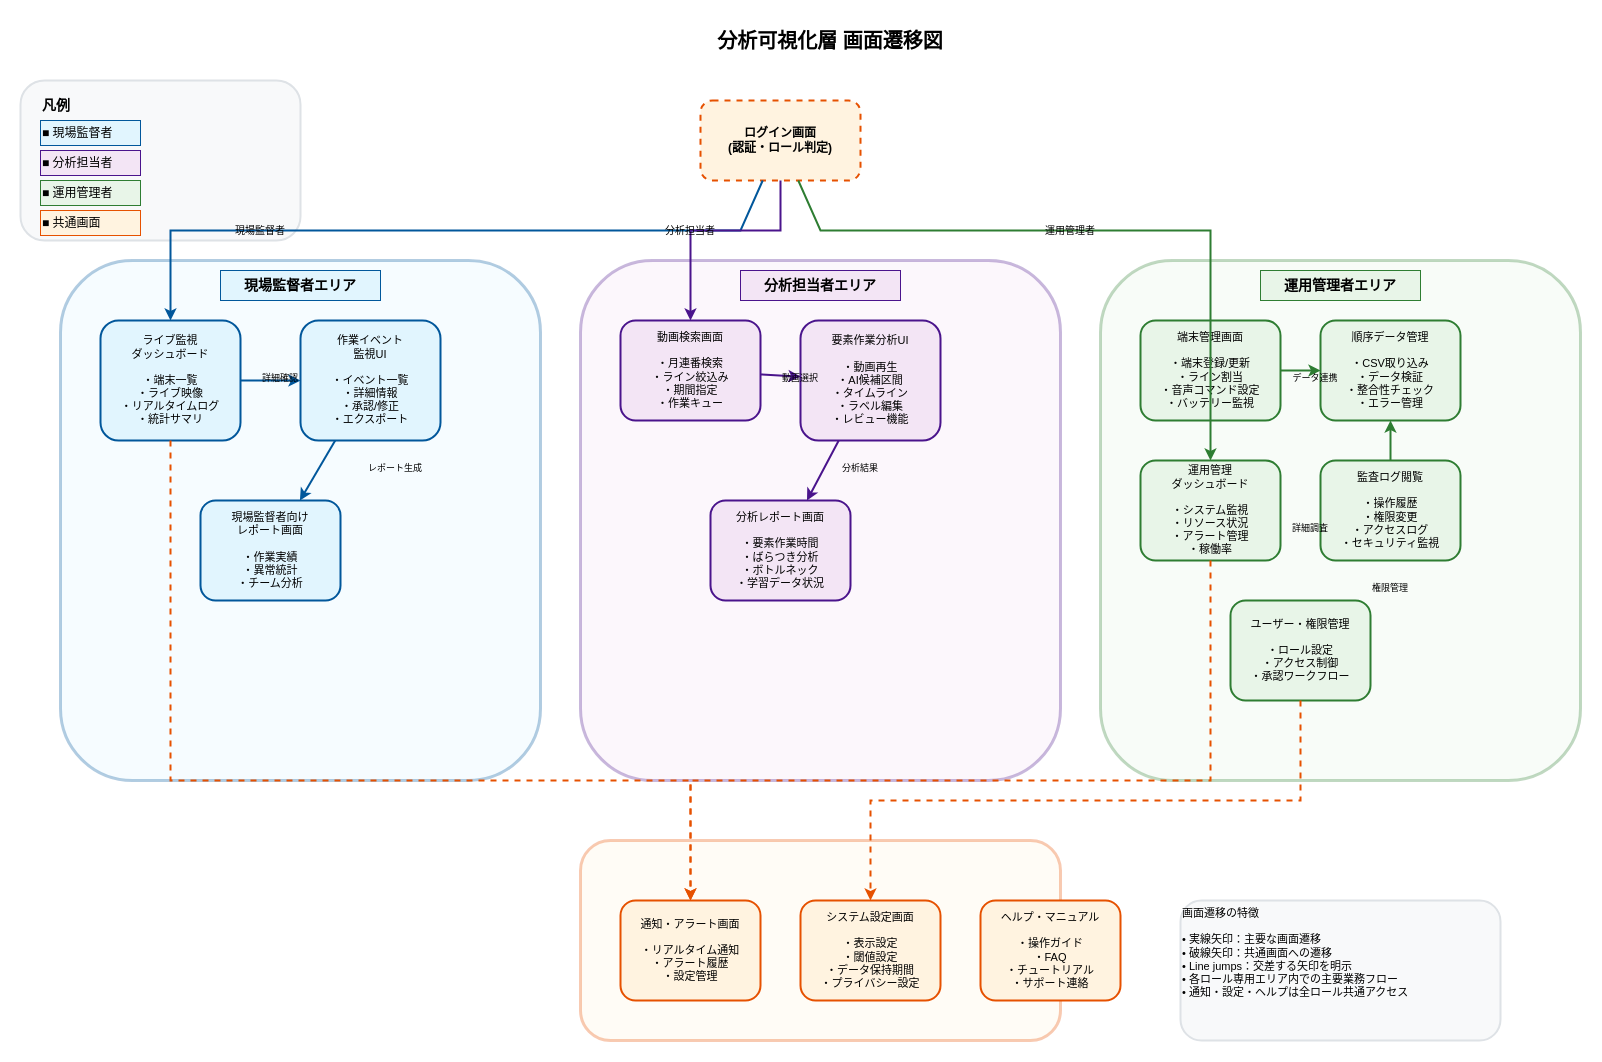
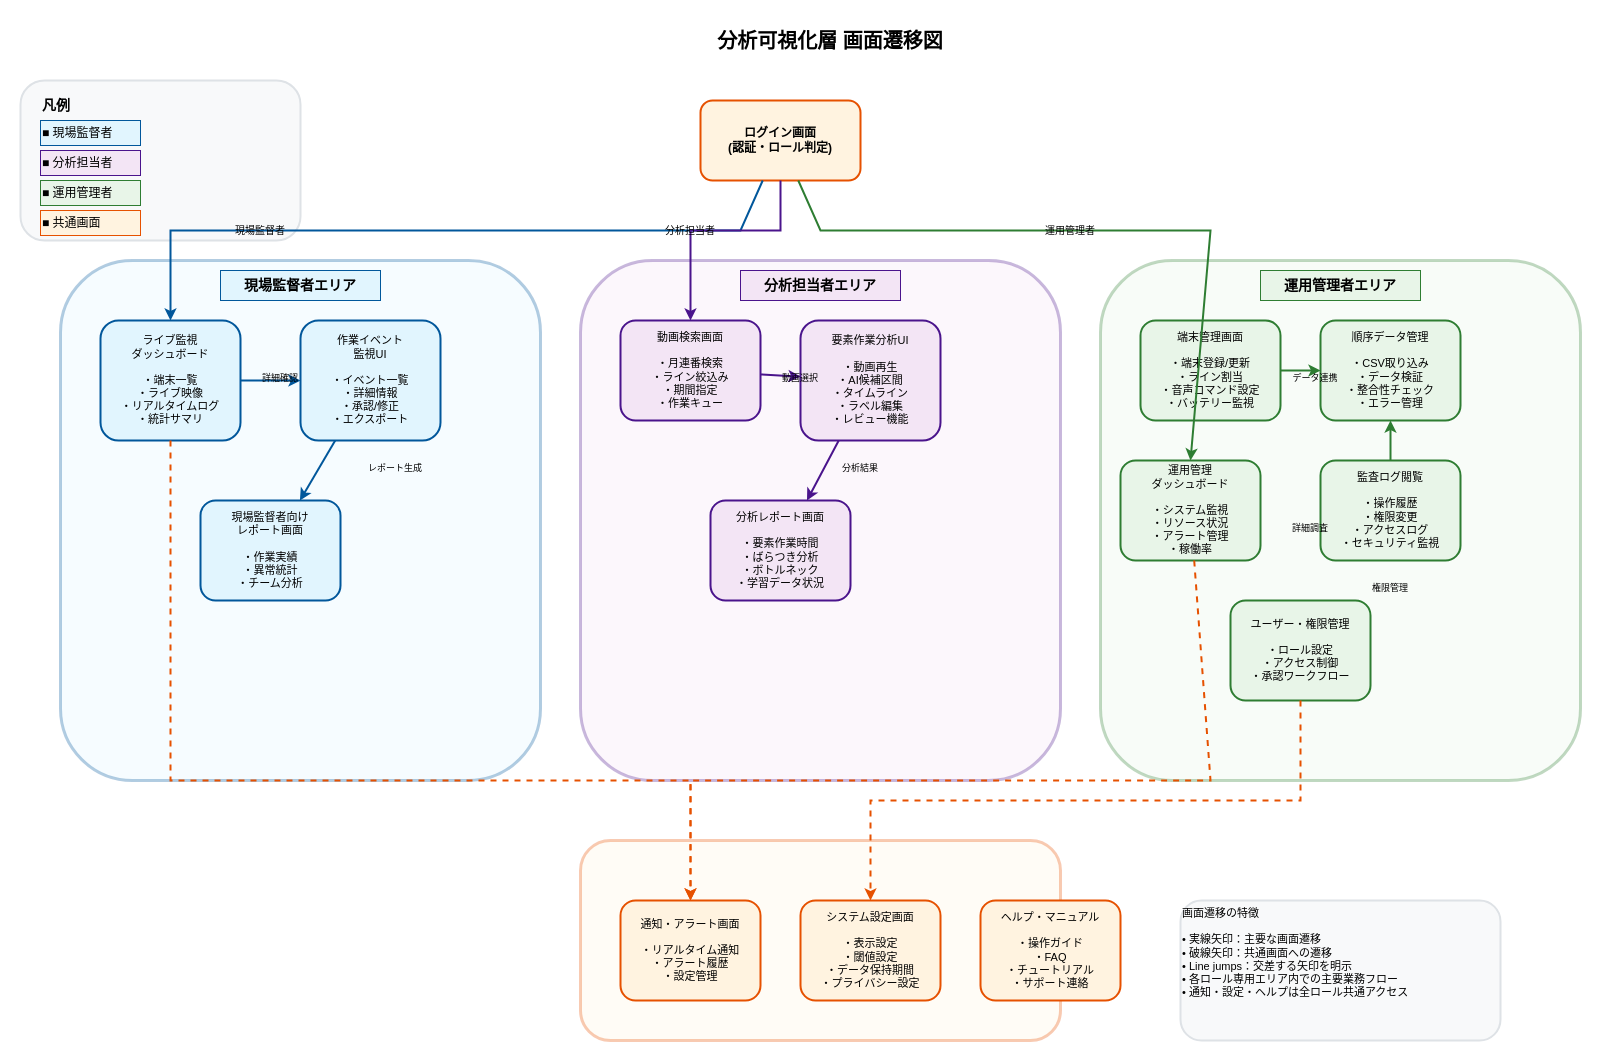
  <mxCell id="0" />
  <mxCell id="1" parent="0" />
  <mxCell id="2" value="分析可視化層 画面遷移図" style="text;html=1;align=center;verticalAlign=middle;whiteSpace=wrap;rounded=0;fontSize=20;fontStyle=1;" parent="1" vertex="1"><mxGeometry x="680" y="20" width="300" height="40" as="geometry" /></mxCell>
  <mxCell id="3" value="" style="rounded=1;whiteSpace=wrap;html=1;fillColor=#f8f9fa;strokeColor=#dee2e6;strokeWidth=2;" parent="1" vertex="1"><mxGeometry x="20" y="80" width="280" height="160" as="geometry" /></mxCell>
  <mxCell id="4" value="凡例" style="text;html=1;align=left;verticalAlign=middle;whiteSpace=wrap;rounded=0;fontSize=14;fontStyle=1;" parent="1" vertex="1"><mxGeometry x="40" y="90" width="60" height="30" as="geometry" /></mxCell>
  <mxCell id="5" value="■ 現場監督者" style="text;html=1;align=left;verticalAlign=middle;whiteSpace=wrap;rounded=0;fontSize=12;fillColor=#e1f5fe;strokeColor=#01579b;" parent="1" vertex="1"><mxGeometry x="40" y="120" width="100" height="25" as="geometry" /></mxCell>
  <mxCell id="6" value="■ 分析担当者" style="text;html=1;align=left;verticalAlign=middle;whiteSpace=wrap;rounded=0;fontSize=12;fillColor=#f3e5f5;strokeColor=#4a148c;" parent="1" vertex="1"><mxGeometry x="40" y="150" width="100" height="25" as="geometry" /></mxCell>
  <mxCell id="7" value="■ 運用管理者" style="text;html=1;align=left;verticalAlign=middle;whiteSpace=wrap;rounded=0;fontSize=12;fillColor=#e8f5e8;strokeColor=#2e7d32;" parent="1" vertex="1"><mxGeometry x="40" y="180" width="100" height="25" as="geometry" /></mxCell>
  <mxCell id="8" value="■ 共通画面" style="text;html=1;align=left;verticalAlign=middle;whiteSpace=wrap;rounded=0;fontSize=12;fillColor=#fff3e0;strokeColor=#e65100;" parent="1" vertex="1"><mxGeometry x="40" y="210" width="100" height="25" as="geometry" /></mxCell>
- <mxCell id="9" value="ログイン画面&#10;(認証・ロール判定)" style="rounded=1;whiteSpace=wrap;html=1;fillColor=#fff3e0;strokeColor=#e65100;strokeWidth=2;fontSize=12;fontStyle=1;dashed=1;" parent="1" vertex="1"><mxGeometry x="700" y="100" width="160" height="80" as="geometry" /></mxCell>
+ <mxCell id="9" value="ログイン画面&#10;(認証・ロール判定)" style="rounded=1;whiteSpace=wrap;html=1;fillColor=#fff3e0;strokeColor=#e65100;strokeWidth=2;fontSize=12;fontStyle=1;" parent="1" vertex="1"><mxGeometry x="700" y="100" width="160" height="80" as="geometry" /></mxCell>
  <mxCell id="10" value="" style="rounded=1;whiteSpace=wrap;html=1;fillColor=#e1f5fe;strokeColor=#01579b;strokeWidth=3;opacity=30;" parent="1" vertex="1"><mxGeometry x="60" y="260" width="480" height="520" as="geometry" /></mxCell>
  <mxCell id="11" value="現場監督者エリア" style="text;html=1;align=center;verticalAlign=middle;whiteSpace=wrap;rounded=0;fontSize=14;fontStyle=1;fillColor=#e1f5fe;strokeColor=#01579b;" parent="1" vertex="1"><mxGeometry x="220" y="270" width="160" height="30" as="geometry" /></mxCell>
  <mxCell id="12" value="ライブ監視&#10;ダッシュボード&#10;&#10;・端末一覧&#10;・ライブ映像&#10;・リアルタイムログ&#10;・統計サマリ" style="rounded=1;whiteSpace=wrap;html=1;fillColor=#e1f5fe;strokeColor=#01579b;strokeWidth=2;fontSize=11;" parent="1" vertex="1"><mxGeometry x="100" y="320" width="140" height="120" as="geometry" /></mxCell>
  <mxCell id="13" value="作業イベント&#10;監視UI&#10;&#10;・イベント一覧&#10;・詳細情報&#10;・承認/修正&#10;・エクスポート" style="rounded=1;whiteSpace=wrap;html=1;fillColor=#e1f5fe;strokeColor=#01579b;strokeWidth=2;fontSize=11;" parent="1" vertex="1"><mxGeometry x="300" y="320" width="140" height="120" as="geometry" /></mxCell>
  <mxCell id="14" value="現場監督者向け&#10;レポート画面&#10;&#10;・作業実績&#10;・異常統計&#10;・チーム分析" style="rounded=1;whiteSpace=wrap;html=1;fillColor=#e1f5fe;strokeColor=#01579b;strokeWidth=2;fontSize=11;" parent="1" vertex="1"><mxGeometry x="200" y="500" width="140" height="100" as="geometry" /></mxCell>
  <mxCell id="15" value="" style="rounded=1;whiteSpace=wrap;html=1;fillColor=#f3e5f5;strokeColor=#4a148c;strokeWidth=3;opacity=30;" parent="1" vertex="1"><mxGeometry x="580" y="260" width="480" height="520" as="geometry" /></mxCell>
  <mxCell id="16" value="分析担当者エリア" style="text;html=1;align=center;verticalAlign=middle;whiteSpace=wrap;rounded=0;fontSize=14;fontStyle=1;fillColor=#f3e5f5;strokeColor=#4a148c;" parent="1" vertex="1"><mxGeometry x="740" y="270" width="160" height="30" as="geometry" /></mxCell>
  <mxCell id="17" value="動画検索画面&#10;&#10;・月連番検索&#10;・ライン絞込み&#10;・期間指定&#10;・作業キュー" style="rounded=1;whiteSpace=wrap;html=1;fillColor=#f3e5f5;strokeColor=#4a148c;strokeWidth=2;fontSize=11;" parent="1" vertex="1"><mxGeometry x="620" y="320" width="140" height="100" as="geometry" /></mxCell>
  <mxCell id="18" value="要素作業分析UI&#10;&#10;・動画再生&#10;・AI候補区間&#10;・タイムライン&#10;・ラベル編集&#10;・レビュー機能" style="rounded=1;whiteSpace=wrap;html=1;fillColor=#f3e5f5;strokeColor=#4a148c;strokeWidth=2;fontSize=11;" parent="1" vertex="1"><mxGeometry x="800" y="320" width="140" height="120" as="geometry" /></mxCell>
  <mxCell id="19" value="分析レポート画面&#10;&#10;・要素作業時間&#10;・ばらつき分析&#10;・ボトルネック&#10;・学習データ状況" style="rounded=1;whiteSpace=wrap;html=1;fillColor=#f3e5f5;strokeColor=#4a148c;strokeWidth=2;fontSize=11;" parent="1" vertex="1"><mxGeometry x="710" y="500" width="140" height="100" as="geometry" /></mxCell>
  <mxCell id="20" value="" style="rounded=1;whiteSpace=wrap;html=1;fillColor=#e8f5e8;strokeColor=#2e7d32;strokeWidth=3;opacity=30;" parent="1" vertex="1"><mxGeometry x="1100" y="260" width="480" height="520" as="geometry" /></mxCell>
  <mxCell id="21" value="運用管理者エリア" style="text;html=1;align=center;verticalAlign=middle;whiteSpace=wrap;rounded=0;fontSize=14;fontStyle=1;fillColor=#e8f5e8;strokeColor=#2e7d32;" parent="1" vertex="1"><mxGeometry x="1260" y="270" width="160" height="30" as="geometry" /></mxCell>
  <mxCell id="22" value="端末管理画面&#10;&#10;・端末登録/更新&#10;・ライン割当&#10;・音声コマンド設定&#10;・バッテリー監視" style="rounded=1;whiteSpace=wrap;html=1;fillColor=#e8f5e8;strokeColor=#2e7d32;strokeWidth=2;fontSize=11;" parent="1" vertex="1"><mxGeometry x="1140" y="320" width="140" height="100" as="geometry" /></mxCell>
  <mxCell id="23" value="順序データ管理&#10;&#10;・CSV取り込み&#10;・データ検証&#10;・整合性チェック&#10;・エラー管理" style="rounded=1;whiteSpace=wrap;html=1;fillColor=#e8f5e8;strokeColor=#2e7d32;strokeWidth=2;fontSize=11;" parent="1" vertex="1"><mxGeometry x="1320" y="320" width="140" height="100" as="geometry" /></mxCell>
- <mxCell id="24" value="運用管理&#10;ダッシュボード&#10;&#10;・システム監視&#10;・リソース状況&#10;・アラート管理&#10;・稼働率" style="rounded=1;whiteSpace=wrap;html=1;fillColor=#e8f5e8;strokeColor=#2e7d32;strokeWidth=2;fontSize=11;" parent="1" vertex="1"><mxGeometry x="1140" y="460" width="140" height="100" as="geometry" /></mxCell>
+ <mxCell id="24" value="運用管理&#10;ダッシュボード&#10;&#10;・システム監視&#10;・リソース状況&#10;・アラート管理&#10;・稼働率" style="rounded=1;whiteSpace=wrap;html=1;fillColor=#e8f5e8;strokeColor=#2e7d32;strokeWidth=2;fontSize=11;" parent="1" vertex="1"><mxGeometry x="1120" y="460" width="140" height="100" as="geometry" /></mxCell>
  <mxCell id="25" value="監査ログ閲覧&#10;&#10;・操作履歴&#10;・権限変更&#10;・アクセスログ&#10;・セキュリティ監視" style="rounded=1;whiteSpace=wrap;html=1;fillColor=#e8f5e8;strokeColor=#2e7d32;strokeWidth=2;fontSize=11;" parent="1" vertex="1"><mxGeometry x="1320" y="460" width="140" height="100" as="geometry" /></mxCell>
  <mxCell id="26" value="ユーザー・権限管理&#10;&#10;・ロール設定&#10;・アクセス制御&#10;・承認ワークフロー" style="rounded=1;whiteSpace=wrap;html=1;fillColor=#e8f5e8;strokeColor=#2e7d32;strokeWidth=2;fontSize=11;" parent="1" vertex="1"><mxGeometry x="1230" y="600" width="140" height="100" as="geometry" /></mxCell>
  <mxCell id="27" value="" style="rounded=1;whiteSpace=wrap;html=1;fillColor=#fff3e0;strokeColor=#e65100;strokeWidth=3;opacity=30;" parent="1" vertex="1"><mxGeometry x="580" y="840" width="480" height="200" as="geometry" /></mxCell>
  <mxCell id="28" value="通知・アラート画面&#10;&#10;・リアルタイム通知&#10;・アラート履歴&#10;・設定管理" style="rounded=1;whiteSpace=wrap;html=1;fillColor=#fff3e0;strokeColor=#e65100;strokeWidth=2;fontSize=11;" parent="1" vertex="1"><mxGeometry x="620" y="900" width="140" height="100" as="geometry" /></mxCell>
  <mxCell id="29" value="システム設定画面&#10;&#10;・表示設定&#10;・閾値設定&#10;・データ保持期間&#10;・プライバシー設定" style="rounded=1;whiteSpace=wrap;html=1;fillColor=#fff3e0;strokeColor=#e65100;strokeWidth=2;fontSize=11;" parent="1" vertex="1"><mxGeometry x="800" y="900" width="140" height="100" as="geometry" /></mxCell>
  <mxCell id="30" value="ヘルプ・マニュアル&#10;&#10;・操作ガイド&#10;・FAQ&#10;・チュートリアル&#10;・サポート連絡" style="rounded=1;whiteSpace=wrap;html=1;fillColor=#fff3e0;strokeColor=#e65100;strokeWidth=2;fontSize=11;" parent="1" vertex="1"><mxGeometry x="980" y="900" width="140" height="100" as="geometry" /></mxCell>
  <mxCell id="31" value="" style="endArrow=classic;html=1;rounded=0;entryX=0.5;entryY=0;entryDx=0;entryDy=0;strokeWidth=2;strokeColor=#01579b;" parent="1" source="9" target="12" edge="1"><mxGeometry width="50" height="50" relative="1" as="geometry"><mxPoint x="680" y="220" as="sourcePoint" /><mxPoint x="730" y="170" as="targetPoint" /><Array as="points"><mxPoint x="740" y="230" /><mxPoint x="170" y="230" /></Array></mxGeometry></mxCell>
  <mxCell id="32" value="現場監督者" style="text;html=1;align=center;verticalAlign=middle;whiteSpace=wrap;rounded=0;fontSize=10;backgroundColor=#e1f5fe;" parent="1" vertex="1"><mxGeometry x="220" y="220" width="80" height="20" as="geometry" /></mxCell>
  <mxCell id="33" value="" style="endArrow=classic;html=1;rounded=0;entryX=0.5;entryY=0;entryDx=0;entryDy=0;strokeWidth=2;strokeColor=#4a148c;" parent="1" source="9" target="17" edge="1"><mxGeometry width="50" height="50" relative="1" as="geometry"><mxPoint x="780" y="180" as="sourcePoint" /><mxPoint x="830" y="130" as="targetPoint" /><Array as="points"><mxPoint x="780" y="230" /><mxPoint x="690" y="230" /></Array></mxGeometry></mxCell>
  <mxCell id="34" value="分析担当者" style="text;html=1;align=center;verticalAlign=middle;whiteSpace=wrap;rounded=0;fontSize=10;backgroundColor=#f3e5f5;" parent="1" vertex="1"><mxGeometry x="650" y="220" width="80" height="20" as="geometry" /></mxCell>
  <mxCell id="35" value="" style="endArrow=classic;html=1;rounded=0;entryX=0.5;entryY=0;entryDx=0;entryDy=0;strokeWidth=2;strokeColor=#2e7d32;" parent="1" source="9" target="24" edge="1"><mxGeometry width="50" height="50" relative="1" as="geometry"><mxPoint x="820" y="180" as="sourcePoint" /><mxPoint x="870" y="130" as="targetPoint" /><Array as="points"><mxPoint x="820" y="230" /><mxPoint x="1210" y="230" /></Array></mxGeometry></mxCell>
  <mxCell id="36" value="運用管理者" style="text;html=1;align=center;verticalAlign=middle;whiteSpace=wrap;rounded=0;fontSize=10;backgroundColor=#e8f5e8;" parent="1" vertex="1"><mxGeometry x="1030" y="220" width="80" height="20" as="geometry" /></mxCell>
  <mxCell id="37" value="" style="endArrow=classic;html=1;rounded=0;strokeWidth=2;strokeColor=#01579b;jumpStyle=arc;" parent="1" source="12" target="13" edge="1"><mxGeometry width="50" height="50" relative="1" as="geometry"><mxPoint x="250" y="360" as="sourcePoint" /><mxPoint x="300" y="310" as="targetPoint" /></mxGeometry></mxCell>
  <mxCell id="38" value="詳細確認" style="text;html=1;align=center;verticalAlign=middle;whiteSpace=wrap;rounded=0;fontSize=9;backgroundColor=#ffffff;" parent="1" vertex="1"><mxGeometry x="250" y="370" width="60" height="15" as="geometry" /></mxCell>
  <mxCell id="39" value="" style="endArrow=classic;html=1;rounded=0;strokeWidth=2;strokeColor=#01579b;jumpStyle=arc;" parent="1" source="13" target="14" edge="1"><mxGeometry width="50" height="50" relative="1" as="geometry"><mxPoint x="370" y="450" as="sourcePoint" /><mxPoint x="420" y="400" as="targetPoint" /></mxGeometry></mxCell>
  <mxCell id="40" value="レポート生成" style="text;html=1;align=center;verticalAlign=middle;whiteSpace=wrap;rounded=0;fontSize=9;backgroundColor=#ffffff;" parent="1" vertex="1"><mxGeometry x="360" y="460" width="70" height="15" as="geometry" /></mxCell>
  <mxCell id="41" value="" style="endArrow=classic;html=1;rounded=0;strokeWidth=2;strokeColor=#4a148c;jumpStyle=arc;" parent="1" source="17" target="18" edge="1"><mxGeometry width="50" height="50" relative="1" as="geometry"><mxPoint x="770" y="360" as="sourcePoint" /><mxPoint x="820" y="310" as="targetPoint" /></mxGeometry></mxCell>
  <mxCell id="42" value="動画選択" style="text;html=1;align=center;verticalAlign=middle;whiteSpace=wrap;rounded=0;fontSize=9;backgroundColor=#ffffff;" parent="1" vertex="1"><mxGeometry x="770" y="370" width="60" height="15" as="geometry" /></mxCell>
  <mxCell id="43" value="" style="endArrow=classic;html=1;rounded=0;strokeWidth=2;strokeColor=#4a148c;jumpStyle=arc;" parent="1" source="18" target="19" edge="1"><mxGeometry width="50" height="50" relative="1" as="geometry"><mxPoint x="870" y="450" as="sourcePoint" /><mxPoint x="920" y="400" as="targetPoint" /></mxGeometry></mxCell>
  <mxCell id="44" value="分析結果" style="text;html=1;align=center;verticalAlign=middle;whiteSpace=wrap;rounded=0;fontSize=9;backgroundColor=#ffffff;" parent="1" vertex="1"><mxGeometry x="830" y="460" width="60" height="15" as="geometry" /></mxCell>
  <mxCell id="45" value="" style="endArrow=classic;html=1;rounded=0;strokeWidth=2;strokeColor=#2e7d32;jumpStyle=arc;" parent="1" source="22" target="23" edge="1"><mxGeometry width="50" height="50" relative="1" as="geometry"><mxPoint x="1290" y="360" as="sourcePoint" /><mxPoint x="1340" y="310" as="targetPoint" /></mxGeometry></mxCell>
  <mxCell id="46" value="データ連携" style="text;html=1;align=center;verticalAlign=middle;whiteSpace=wrap;rounded=0;fontSize=9;backgroundColor=#ffffff;" parent="1" vertex="1"><mxGeometry x="1280" y="370" width="70" height="15" as="geometry" /></mxCell>
  <mxCell id="47" value="詳細調査" style="text;html=1;align=center;verticalAlign=middle;whiteSpace=wrap;rounded=0;fontSize=9;backgroundColor=#ffffff;" parent="1" vertex="1"><mxGeometry x="1280" y="520" width="60" height="15" as="geometry" /></mxCell>
  <mxCell id="48" value="" style="endArrow=classic;html=1;rounded=0;strokeWidth=2;strokeColor=#2e7d32;jumpStyle=arc;" parent="1" source="25" target="23" edge="1"><mxGeometry width="50" height="50" relative="1" as="geometry"><mxPoint x="1390" y="570" as="sourcePoint" /><mxPoint x="1440" y="520" as="targetPoint" /></mxGeometry></mxCell>
  <mxCell id="49" value="権限管理" style="text;html=1;align=center;verticalAlign=middle;whiteSpace=wrap;rounded=0;fontSize=9;backgroundColor=#ffffff;" parent="1" vertex="1"><mxGeometry x="1360" y="580" width="60" height="15" as="geometry" /></mxCell>
  <mxCell id="50" value="" style="endArrow=classic;html=1;rounded=0;strokeWidth=2;strokeColor=#e65100;dashed=1;jumpStyle=arc;" parent="1" source="12" target="28" edge="1"><mxGeometry width="50" height="50" relative="1" as="geometry"><mxPoint x="170" y="450" as="sourcePoint" /><mxPoint x="220" y="400" as="targetPoint" /><Array as="points"><mxPoint x="170" y="780" /><mxPoint x="690" y="780" /></Array></mxGeometry></mxCell>
  <mxCell id="51" value="" style="endArrow=classic;html=1;rounded=0;strokeWidth=2;strokeColor=#e65100;dashed=1;jumpStyle=arc;" parent="1" source="24" target="28" edge="1"><mxGeometry width="50" height="50" relative="1" as="geometry"><mxPoint x="1210" y="570" as="sourcePoint" /><mxPoint x="1260" y="520" as="targetPoint" /><Array as="points"><mxPoint x="1210" y="780" /><mxPoint x="690" y="780" /></Array></mxGeometry></mxCell>
  <mxCell id="52" value="" style="endArrow=classic;html=1;rounded=0;strokeWidth=2;strokeColor=#e65100;dashed=1;jumpStyle=arc;" parent="1" source="26" target="29" edge="1"><mxGeometry width="50" height="50" relative="1" as="geometry"><mxPoint x="1300" y="710" as="sourcePoint" /><mxPoint x="1350" y="660" as="targetPoint" /><Array as="points"><mxPoint x="1300" y="800" /><mxPoint x="870" y="800" /></Array></mxGeometry></mxCell>
  <mxCell id="53" value="画面遷移の特徴&#10;&#10;• 実線矢印：主要な画面遷移&#10;• 破線矢印：共通画面への遷移&#10;• Line jumps：交差する矢印を明示&#10;• 各ロール専用エリア内での主要業務フロー&#10;• 通知・設定・ヘルプは全ロール共通アクセス" style="rounded=1;whiteSpace=wrap;html=1;align=left;verticalAlign=top;fillColor=#f8f9fa;strokeColor=#dee2e6;strokeWidth=2;fontSize=11;" parent="1" vertex="1"><mxGeometry x="1180" y="900" width="320" height="140" as="geometry" /></mxCell>
